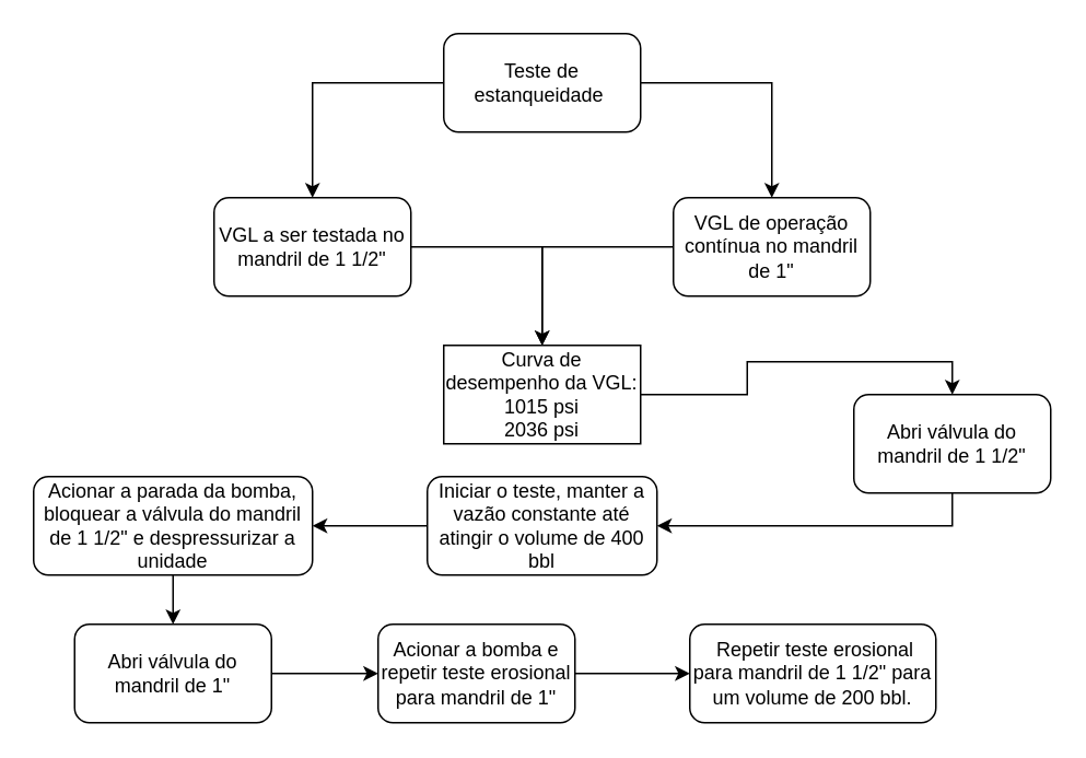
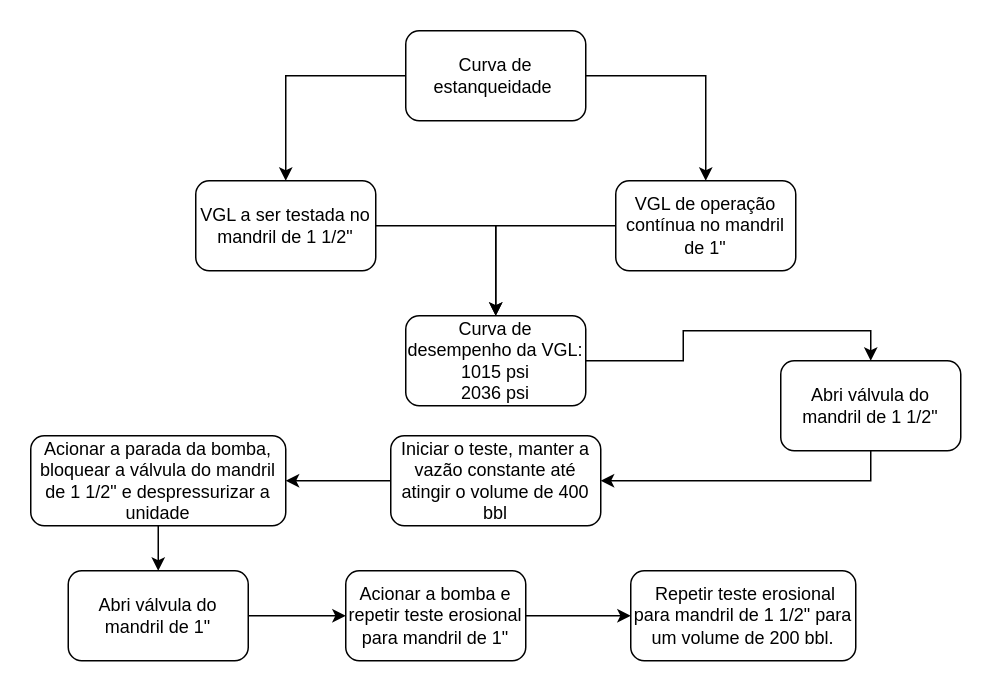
  <mxCell id="0" />
  <mxCell id="1" parent="0" />
  <mxCell id="2" style="edgeStyle=orthogonalEdgeStyle;rounded=0;orthogonalLoop=1;jettySize=auto;html=1;entryX=0.5;entryY=0;entryDx=0;entryDy=0;" edge="1" parent="1" source="4" target="8"><mxGeometry relative="1" as="geometry" /></mxCell>
  <mxCell id="3" style="edgeStyle=orthogonalEdgeStyle;rounded=0;orthogonalLoop=1;jettySize=auto;html=1;entryX=0.5;entryY=0;entryDx=0;entryDy=0;" edge="1" parent="1" source="4" target="6"><mxGeometry relative="1" as="geometry" /></mxCell>
- <mxCell id="4" value="Teste de estanqueidade&amp;nbsp;" style="rounded=1;whiteSpace=wrap;html=1;" vertex="1" parent="1"><mxGeometry x="270" y="20" width="120" height="60" as="geometry" /></mxCell>
+ <mxCell id="4" value="Curva de estanqueidade&amp;nbsp;" style="rounded=1;whiteSpace=wrap;html=1;" vertex="1" parent="1"><mxGeometry x="270" y="20" width="120" height="60" as="geometry" /></mxCell>
  <mxCell id="5" style="edgeStyle=orthogonalEdgeStyle;rounded=0;orthogonalLoop=1;jettySize=auto;html=1;entryX=0.5;entryY=0;entryDx=0;entryDy=0;" edge="1" parent="1" source="6" target="10"><mxGeometry relative="1" as="geometry" /></mxCell>
  <mxCell id="6" value="VGL de operação contínua no mandril de 1&quot;" style="rounded=1;whiteSpace=wrap;html=1;" vertex="1" parent="1"><mxGeometry x="410" y="120" width="120" height="60" as="geometry" /></mxCell>
  <mxCell id="7" style="edgeStyle=orthogonalEdgeStyle;rounded=0;orthogonalLoop=1;jettySize=auto;html=1;" edge="1" parent="1" source="8" target="10"><mxGeometry relative="1" as="geometry" /></mxCell>
  <mxCell id="8" value="VGL a ser testada no mandril de 1 1/2&quot;" style="rounded=1;whiteSpace=wrap;html=1;" vertex="1" parent="1"><mxGeometry x="130" y="120" width="120" height="60" as="geometry" /></mxCell>
  <mxCell id="9" style="edgeStyle=orthogonalEdgeStyle;rounded=0;orthogonalLoop=1;jettySize=auto;html=1;entryX=0.5;entryY=0;entryDx=0;entryDy=0;" edge="1" parent="1" source="10" target="12"><mxGeometry relative="1" as="geometry" /></mxCell>
- <mxCell id="10" value="Curva de desempenho da VGL:&lt;br&gt;1015 psi&lt;br&gt;2036 psi" style="whiteSpace=wrap;html=1;rounded=0;" vertex="1" parent="1"><mxGeometry x="270" y="210" width="120" height="60" as="geometry" /></mxCell>
+ <mxCell id="10" value="Curva de desempenho da VGL:&lt;br&gt;1015 psi&lt;br&gt;2036 psi" style="rounded=1;whiteSpace=wrap;html=1;" vertex="1" parent="1"><mxGeometry x="270" y="210" width="120" height="60" as="geometry" /></mxCell>
  <mxCell id="11" style="edgeStyle=orthogonalEdgeStyle;rounded=0;orthogonalLoop=1;jettySize=auto;html=1;entryX=1;entryY=0.5;entryDx=0;entryDy=0;" edge="1" parent="1" source="12" target="14"><mxGeometry relative="1" as="geometry"><Array as="points"><mxPoint x="580" y="320" /></Array></mxGeometry></mxCell>
  <mxCell id="12" value="Abri válvula do mandril de 1 1/2&quot;" style="rounded=1;whiteSpace=wrap;html=1;" vertex="1" parent="1"><mxGeometry x="520" y="240" width="120" height="60" as="geometry" /></mxCell>
  <mxCell id="13" style="edgeStyle=orthogonalEdgeStyle;rounded=0;orthogonalLoop=1;jettySize=auto;html=1;" edge="1" parent="1" source="14" target="16"><mxGeometry relative="1" as="geometry" /></mxCell>
  <mxCell id="14" value="Iniciar o teste, manter a vazão constante até atingir o volume de 400 bbl" style="rounded=1;whiteSpace=wrap;html=1;" vertex="1" parent="1"><mxGeometry x="260" y="290" width="140" height="60" as="geometry" /></mxCell>
  <mxCell id="15" style="edgeStyle=orthogonalEdgeStyle;rounded=0;orthogonalLoop=1;jettySize=auto;html=1;" edge="1" parent="1" source="16" target="18"><mxGeometry relative="1" as="geometry" /></mxCell>
  <mxCell id="16" value="Acionar a parada da bomba, bloquear a válvula do mandril de 1 1/2&quot; e despressurizar a unidade" style="rounded=1;whiteSpace=wrap;html=1;" vertex="1" parent="1"><mxGeometry x="20" y="290" width="170" height="60" as="geometry" /></mxCell>
  <mxCell id="17" style="edgeStyle=orthogonalEdgeStyle;rounded=0;orthogonalLoop=1;jettySize=auto;html=1;entryX=0;entryY=0.5;entryDx=0;entryDy=0;" edge="1" parent="1" source="18" target="20"><mxGeometry relative="1" as="geometry" /></mxCell>
  <mxCell id="18" value="Abri válvula do mandril de 1&quot;" style="rounded=1;whiteSpace=wrap;html=1;" vertex="1" parent="1"><mxGeometry x="45" y="380" width="120" height="60" as="geometry" /></mxCell>
  <mxCell id="19" style="edgeStyle=orthogonalEdgeStyle;rounded=0;orthogonalLoop=1;jettySize=auto;html=1;" edge="1" parent="1" source="20" target="21"><mxGeometry relative="1" as="geometry" /></mxCell>
  <mxCell id="20" value="Acionar a bomba e repetir teste erosional para mandril de 1&quot;" style="rounded=1;whiteSpace=wrap;html=1;" vertex="1" parent="1"><mxGeometry x="230" y="380" width="120" height="60" as="geometry" /></mxCell>
  <mxCell id="21" value="&amp;nbsp;Repetir teste erosional para mandril de 1 1/2&quot; para um volume de 200 bbl." style="rounded=1;whiteSpace=wrap;html=1;" vertex="1" parent="1"><mxGeometry x="420" y="380" width="150" height="60" as="geometry" /></mxCell>
